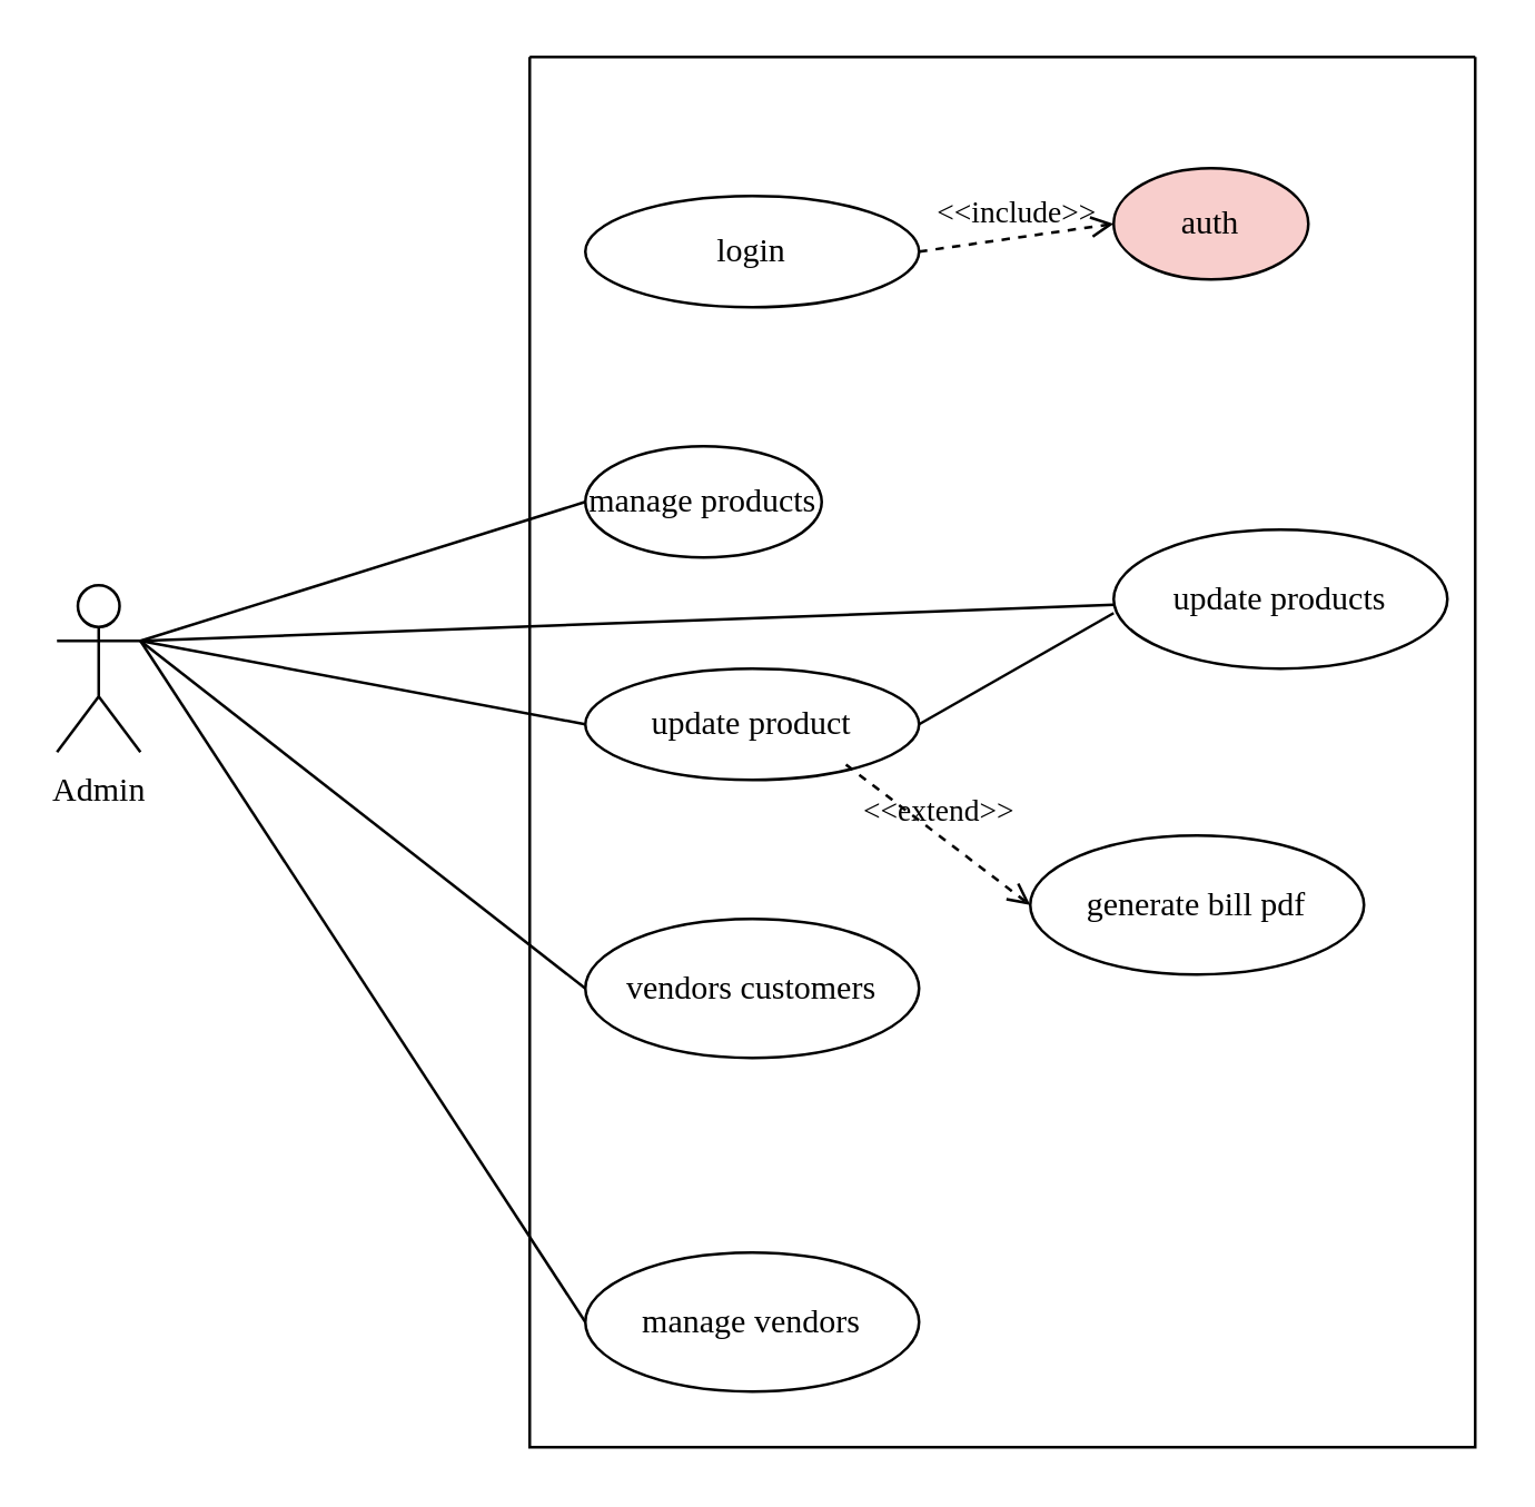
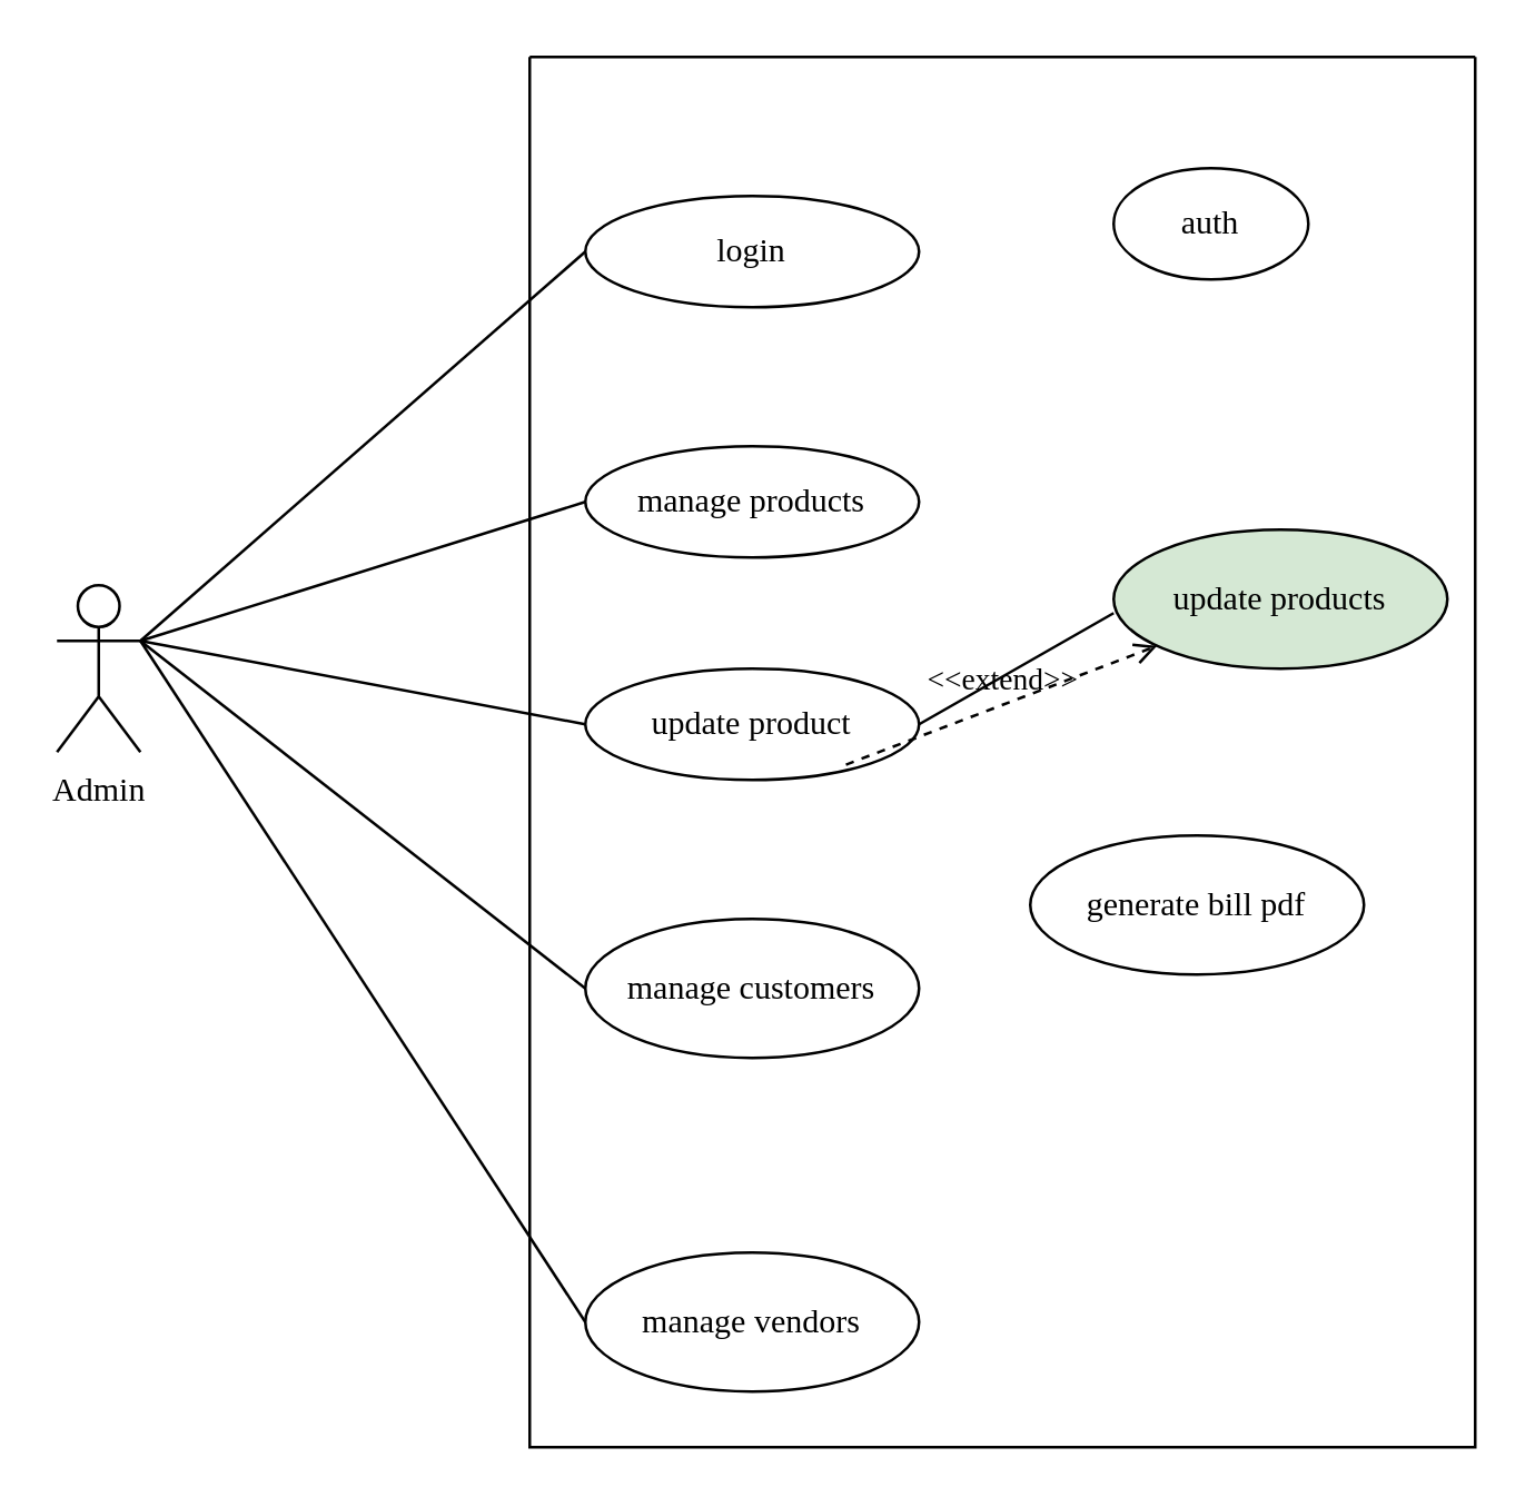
  <mxCell id="0" />
  <mxCell id="1" parent="0" />
  <mxCell id="2" value="" style="swimlane;startSize=0;fontFamily=Times New Roman;" vertex="1" parent="1"><mxGeometry x="190" y="20" width="340" height="500" as="geometry" /></mxCell>
  <mxCell id="3" value="login" style="ellipse;whiteSpace=wrap;html=1;fontFamily=Times New Roman;" vertex="1" parent="2"><mxGeometry x="20" y="50" width="120" height="40" as="geometry" /></mxCell>
- <mxCell id="4" value="manage products" style="ellipse;whiteSpace=wrap;html=1;fontFamily=Times New Roman;" vertex="1" parent="2"><mxGeometry x="20" y="140" width="85" height="40" as="geometry" /></mxCell>
+ <mxCell id="4" value="manage products" style="ellipse;whiteSpace=wrap;html=1;fontFamily=Times New Roman;" vertex="1" parent="2"><mxGeometry x="20" y="140" width="120" height="40" as="geometry" /></mxCell>
  <mxCell id="5" value="manage vendors" style="ellipse;whiteSpace=wrap;html=1;fontFamily=Times New Roman;" vertex="1" parent="2"><mxGeometry x="20" y="430" width="120" height="50" as="geometry" /></mxCell>
- <mxCell id="6" value="vendors customers" style="ellipse;whiteSpace=wrap;html=1;fontFamily=Times New Roman;" vertex="1" parent="2"><mxGeometry x="20" y="310" width="120" height="50" as="geometry" /></mxCell>
+ <mxCell id="6" value="manage customers" style="ellipse;whiteSpace=wrap;html=1;fontFamily=Times New Roman;" vertex="1" parent="2"><mxGeometry x="20" y="310" width="120" height="50" as="geometry" /></mxCell>
  <mxCell id="7" value="update product" style="ellipse;whiteSpace=wrap;html=1;fontFamily=Times New Roman;" vertex="1" parent="2"><mxGeometry x="20" y="220" width="120" height="40" as="geometry" /></mxCell>
  <mxCell id="8" value="generate bill pdf" style="ellipse;whiteSpace=wrap;html=1;fontFamily=Times New Roman;" vertex="1" parent="2"><mxGeometry x="180" y="280" width="120" height="50" as="geometry" /></mxCell>
- <mxCell id="9" value="update products" style="ellipse;whiteSpace=wrap;html=1;fontFamily=Times New Roman;" vertex="1" parent="2"><mxGeometry x="210" y="170" width="120" height="50" as="geometry" /></mxCell>
- <mxCell id="10" value="auth" style="ellipse;whiteSpace=wrap;html=1;fontFamily=Times New Roman;fillColor=#f8cecc;" vertex="1" parent="2"><mxGeometry x="210" y="40" width="70" height="40" as="geometry" /></mxCell>
- <mxCell id="11" value="&amp;lt;&amp;lt;include&amp;gt;&amp;gt;" style="html=1;verticalAlign=bottom;labelBackgroundColor=none;endArrow=open;endFill=0;dashed=1;rounded=0;exitX=1;exitY=0.5;exitDx=0;exitDy=0;entryX=0;entryY=0.5;entryDx=0;entryDy=0;fontFamily=Times New Roman;" edge="1" parent="2" source="3" target="10"><mxGeometry width="160" relative="1" as="geometry"><mxPoint x="130" y="130" as="sourcePoint" /><mxPoint x="290" y="130" as="targetPoint" /></mxGeometry></mxCell>
+ <mxCell id="9" value="update products" style="ellipse;whiteSpace=wrap;html=1;fontFamily=Times New Roman;fillColor=#d5e8d4;" vertex="1" parent="2"><mxGeometry x="210" y="170" width="120" height="50" as="geometry" /></mxCell>
+ <mxCell id="10" value="auth" style="ellipse;whiteSpace=wrap;html=1;fontFamily=Times New Roman;" vertex="1" parent="2"><mxGeometry x="210" y="40" width="70" height="40" as="geometry" /></mxCell>
  <mxCell id="12" value="" style="endArrow=none;html=1;rounded=0;exitX=1;exitY=0.5;exitDx=0;exitDy=0;fontFamily=Times New Roman;" edge="1" parent="2" source="7"><mxGeometry width="50" height="50" relative="1" as="geometry"><mxPoint x="200" y="160" as="sourcePoint" /><mxPoint x="210" y="200" as="targetPoint" /></mxGeometry></mxCell>
- <mxCell id="13" value="&amp;lt;&amp;lt;extend&amp;gt;&amp;gt;" style="html=1;verticalAlign=bottom;labelBackgroundColor=none;endArrow=open;endFill=0;dashed=1;rounded=0;entryX=0;entryY=0.5;entryDx=0;entryDy=0;exitX=0.781;exitY=0.863;exitDx=0;exitDy=0;exitPerimeter=0;fontFamily=Times New Roman;" edge="1" parent="2" source="7" target="8"><mxGeometry width="160" relative="1" as="geometry"><mxPoint x="90" y="260" as="sourcePoint" /><mxPoint x="250" y="260" as="targetPoint" /></mxGeometry></mxCell>
+ <mxCell id="13" value="&amp;lt;&amp;lt;extend&amp;gt;&amp;gt;" style="html=1;verticalAlign=bottom;labelBackgroundColor=none;endArrow=open;endFill=0;dashed=1;rounded=0;exitX=0.781;exitY=0.863;exitDx=0;exitDy=0;exitPerimeter=0;fontFamily=Times New Roman;" edge="1" parent="2" source="7" target="9"><mxGeometry width="160" relative="1" as="geometry"><mxPoint x="90" y="260" as="sourcePoint" /><mxPoint x="250" y="260" as="targetPoint" /></mxGeometry></mxCell>
  <mxCell id="14" value="Admin" style="shape=umlActor;verticalLabelPosition=bottom;verticalAlign=top;html=1;outlineConnect=0;fontFamily=Times New Roman;" vertex="1" parent="1"><mxGeometry x="20" y="210" width="30" height="60" as="geometry" /></mxCell>
  <mxCell id="15" value="" style="endArrow=none;html=1;rounded=0;exitX=1;exitY=0.333;exitDx=0;exitDy=0;exitPerimeter=0;entryX=0;entryY=0.5;entryDx=0;entryDy=0;fontFamily=Times New Roman;" edge="1" parent="1" source="14" target="7"><mxGeometry width="50" height="50" relative="1" as="geometry"><mxPoint x="120" y="320" as="sourcePoint" /><mxPoint x="170" y="270" as="targetPoint" /></mxGeometry></mxCell>
  <mxCell id="16" value="" style="endArrow=none;html=1;rounded=0;entryX=0;entryY=0.5;entryDx=0;entryDy=0;fontFamily=Times New Roman;" edge="1" parent="1" target="4"><mxGeometry width="50" height="50" relative="1" as="geometry"><mxPoint x="50" y="230" as="sourcePoint" /><mxPoint x="380" y="150" as="targetPoint" /></mxGeometry></mxCell>
- <mxCell id="17" value="" style="endArrow=none;html=1;rounded=0;exitX=1;exitY=0.333;exitDx=0;exitDy=0;exitPerimeter=0;fontFamily=Times New Roman;" edge="1" parent="1" source="14" target="9"><mxGeometry width="50" height="50" relative="1" as="geometry"><mxPoint x="330" y="200" as="sourcePoint" /><mxPoint x="380" y="150" as="targetPoint" /></mxGeometry></mxCell>
+ <mxCell id="17" value="" style="endArrow=none;html=1;rounded=0;exitX=1;exitY=0.333;exitDx=0;exitDy=0;exitPerimeter=0;entryX=0;entryY=0.5;entryDx=0;entryDy=0;fontFamily=Times New Roman;" edge="1" parent="1" source="14" target="3"><mxGeometry width="50" height="50" relative="1" as="geometry"><mxPoint x="330" y="200" as="sourcePoint" /><mxPoint x="380" y="150" as="targetPoint" /></mxGeometry></mxCell>
  <mxCell id="18" value="" style="endArrow=none;html=1;rounded=0;entryX=0;entryY=0.5;entryDx=0;entryDy=0;fontFamily=Times New Roman;" edge="1" parent="1" target="6"><mxGeometry width="50" height="50" relative="1" as="geometry"><mxPoint x="50" y="230" as="sourcePoint" /><mxPoint x="380" y="260" as="targetPoint" /></mxGeometry></mxCell>
  <mxCell id="19" value="" style="endArrow=none;html=1;rounded=0;entryX=0;entryY=0.5;entryDx=0;entryDy=0;exitX=1;exitY=0.333;exitDx=0;exitDy=0;exitPerimeter=0;fontFamily=Times New Roman;" edge="1" parent="1" source="14" target="5"><mxGeometry width="50" height="50" relative="1" as="geometry"><mxPoint x="60" y="230" as="sourcePoint" /><mxPoint x="380" y="260" as="targetPoint" /></mxGeometry></mxCell>
